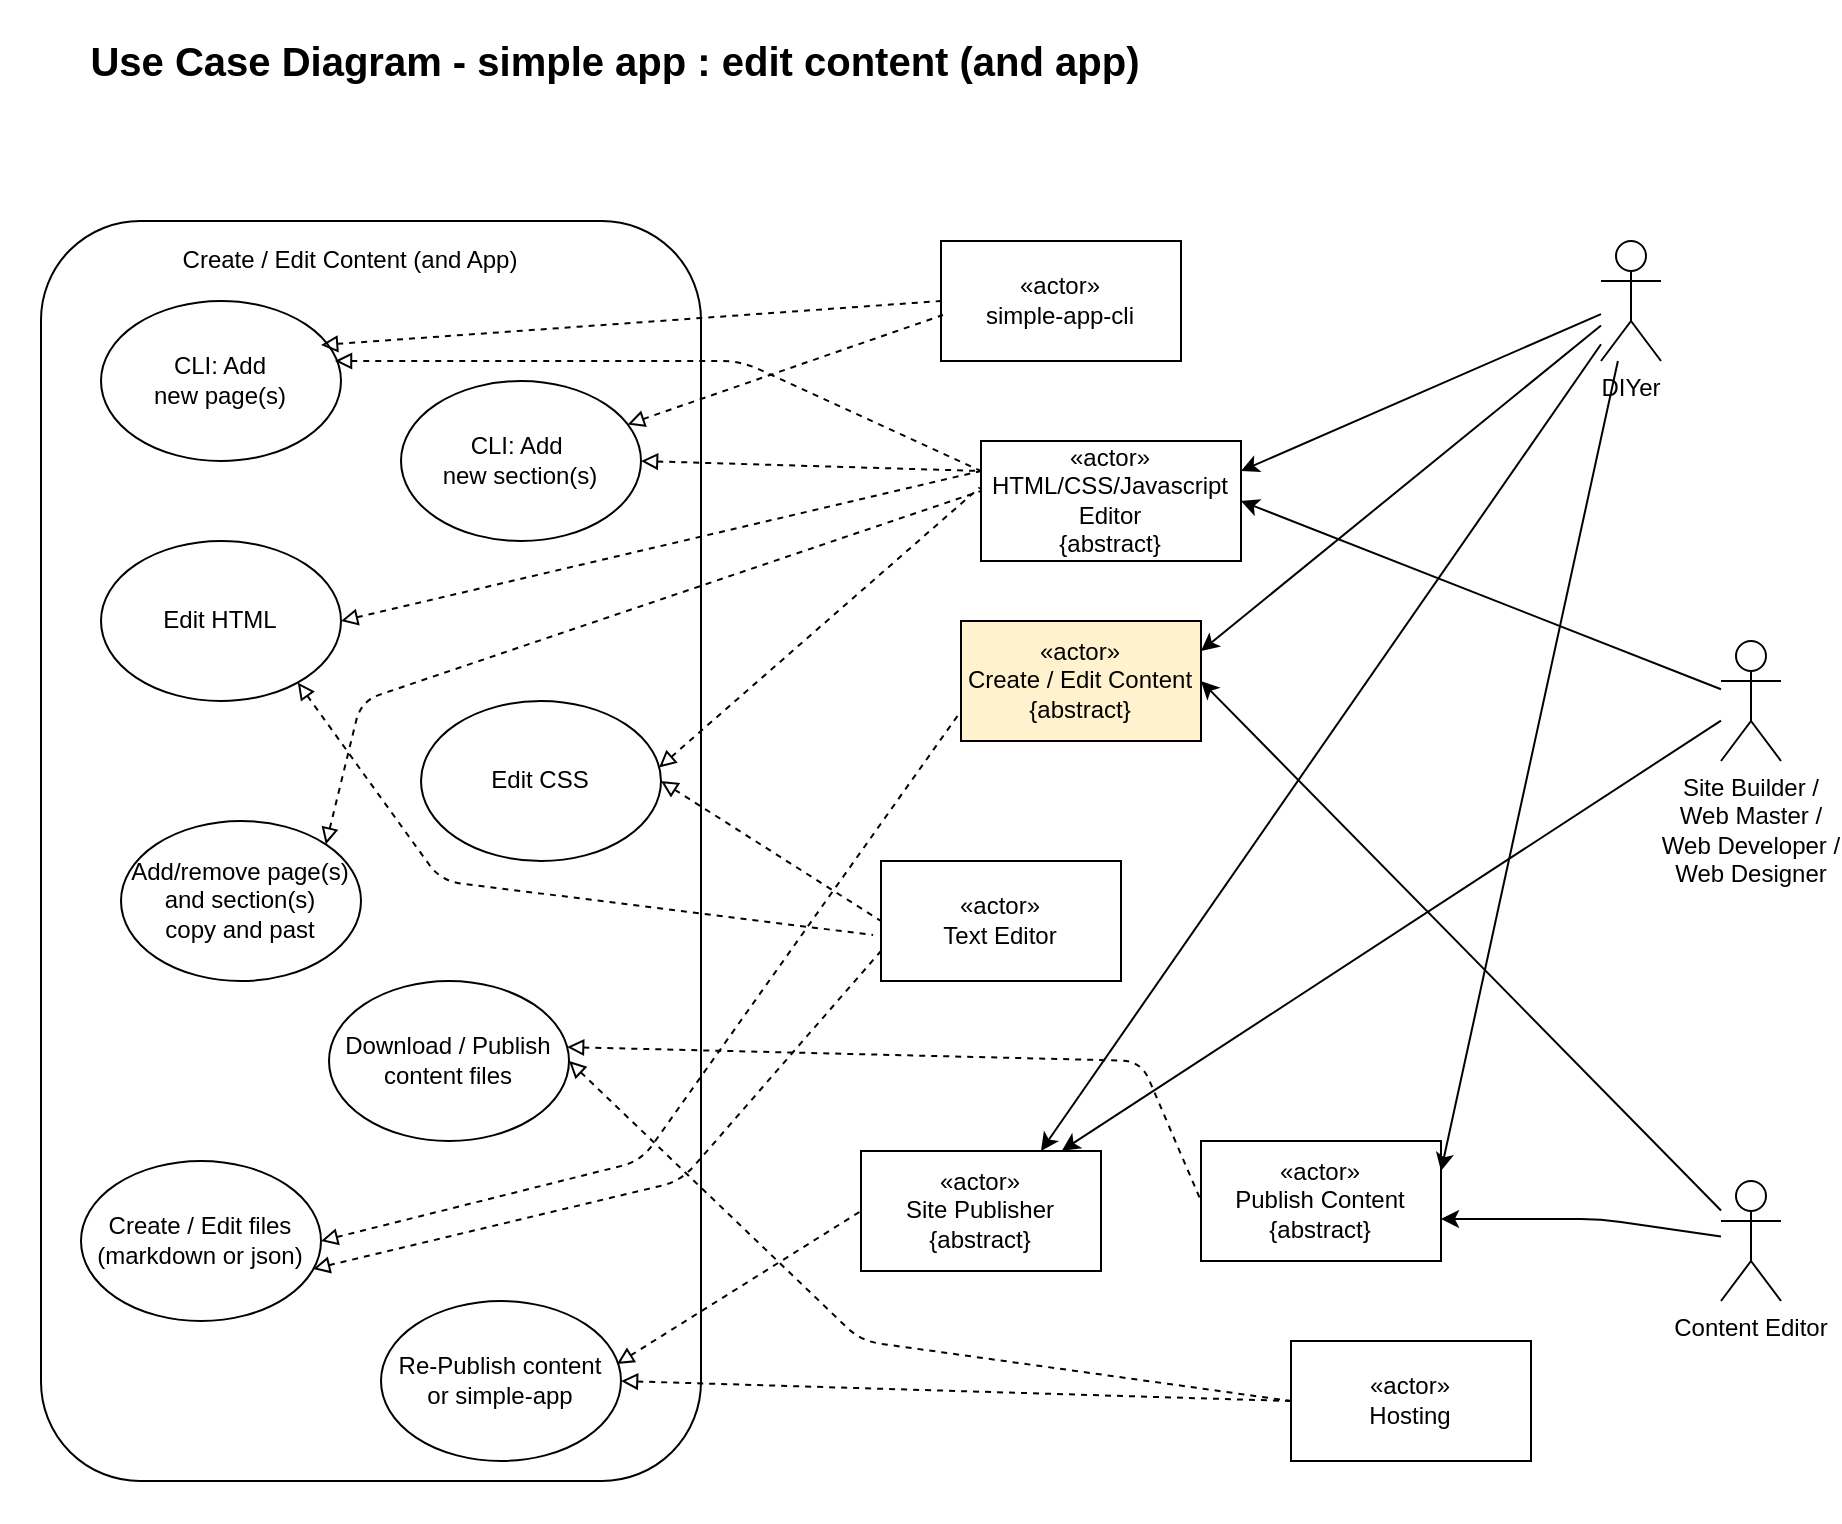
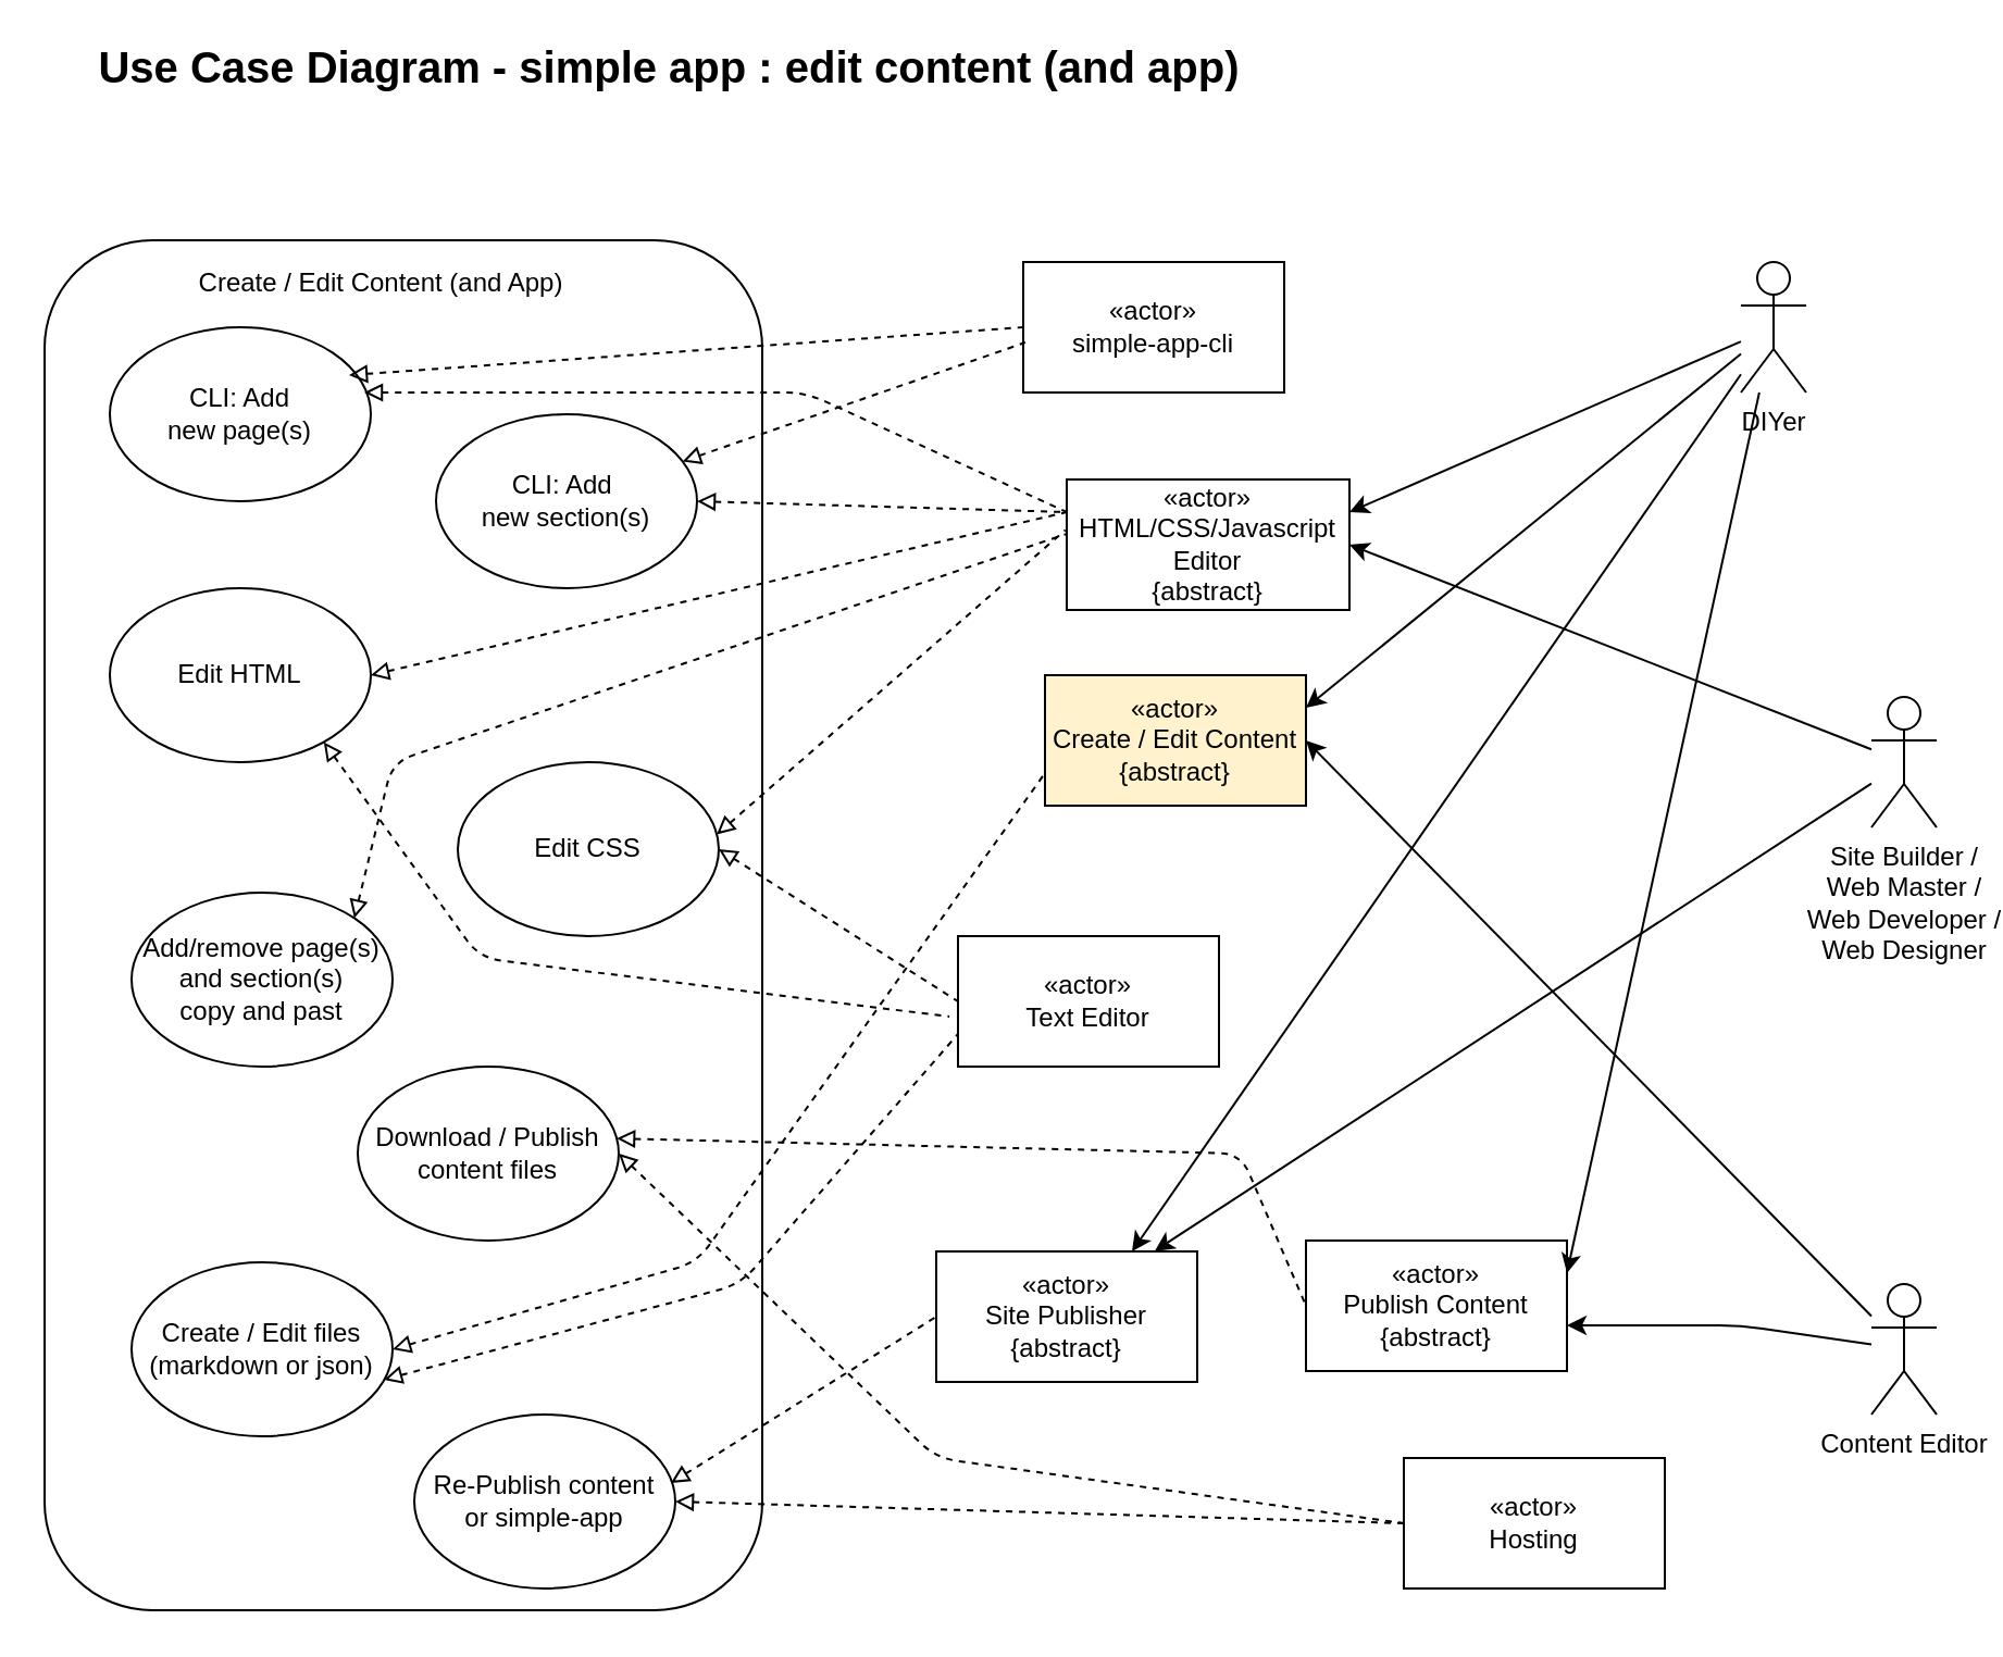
  <mxCell id="0" />
  <mxCell id="1" parent="0" />
  <mxCell id="2" value="DIYer" style="shape=umlActor;verticalLabelPosition=bottom;labelBackgroundColor=#ffffff;verticalAlign=top;html=1;outlineConnect=0;" parent="1" vertex="1"><mxGeometry x="800" y="120" width="30" height="60" as="geometry" /></mxCell>
  <mxCell id="3" value="«actor»&lt;br&gt;Create / Edit Content&lt;br&gt;{abstract}" style="rounded=0;whiteSpace=wrap;html=1;fillColor=#fff2cc;" parent="1" vertex="1"><mxGeometry x="480" y="310" width="120" height="60" as="geometry" /></mxCell>
  <mxCell id="4" value="«actor»&lt;br&gt;Publish Content&lt;br&gt;{abstract}" style="rounded=0;whiteSpace=wrap;html=1;" parent="1" vertex="1"><mxGeometry x="600" y="570" width="120" height="60" as="geometry" /></mxCell>
  <mxCell id="5" value="«actor»&lt;br&gt;Hosting" style="rounded=0;whiteSpace=wrap;html=1;" parent="1" vertex="1"><mxGeometry x="645" y="670" width="120" height="60" as="geometry" /></mxCell>
  <mxCell id="6" value="" style="rounded=1;whiteSpace=wrap;html=1;" parent="1" vertex="1"><mxGeometry x="20" y="110" width="330" height="630" as="geometry" /></mxCell>
  <mxCell id="7" value="Create / Edit Content (and App)" style="text;html=1;strokeColor=none;fillColor=none;align=center;verticalAlign=middle;whiteSpace=wrap;rounded=0;" parent="1" vertex="1"><mxGeometry x="85" y="120" width="180" height="20" as="geometry" /></mxCell>
  <mxCell id="8" value="«actor»&lt;br&gt;HTML/CSS/Javascript&lt;br&gt;Editor&lt;br&gt;{abstract}" style="rounded=0;whiteSpace=wrap;html=1;" parent="1" vertex="1"><mxGeometry x="490" y="220" width="130" height="60" as="geometry" /></mxCell>
  <mxCell id="9" value="«actor»&lt;br&gt;Site Publisher&lt;br&gt;{abstract}" style="rounded=0;whiteSpace=wrap;html=1;" parent="1" vertex="1"><mxGeometry x="430" y="575" width="120" height="60" as="geometry" /></mxCell>
  <mxCell id="10" value="Re-Publish content &lt;br&gt;or simple-app" style="ellipse;whiteSpace=wrap;html=1;" parent="1" vertex="1"><mxGeometry x="190" y="650" width="120" height="80" as="geometry" /></mxCell>
  <mxCell id="11" value="" style="endArrow=classic;html=1;entryX=1;entryY=0.25;entryDx=0;entryDy=0;" parent="1" source="2" target="8" edge="1"><mxGeometry width="50" height="50" relative="1" as="geometry"><mxPoint x="590" y="690" as="sourcePoint" /><mxPoint x="640" y="640" as="targetPoint" /></mxGeometry></mxCell>
  <mxCell id="12" value="" style="endArrow=classic;html=1;entryX=1;entryY=0.25;entryDx=0;entryDy=0;" parent="1" source="2" target="4" edge="1"><mxGeometry width="50" height="50" relative="1" as="geometry"><mxPoint x="735" y="179.318" as="sourcePoint" /><mxPoint x="640" y="365" as="targetPoint" /></mxGeometry></mxCell>
  <mxCell id="13" value="" style="endArrow=classic;html=1;entryX=1;entryY=0.25;entryDx=0;entryDy=0;" parent="1" source="2" target="3" edge="1"><mxGeometry width="50" height="50" relative="1" as="geometry"><mxPoint x="745" y="189.318" as="sourcePoint" /><mxPoint x="650" y="375" as="targetPoint" /></mxGeometry></mxCell>
  <mxCell id="14" value="" style="endArrow=classic;html=1;entryX=0.75;entryY=0;entryDx=0;entryDy=0;" parent="1" source="2" target="9" edge="1"><mxGeometry width="50" height="50" relative="1" as="geometry"><mxPoint x="765" y="171.964" as="sourcePoint" /><mxPoint x="890" y="355" as="targetPoint" /></mxGeometry></mxCell>
  <mxCell id="15" value="Site Builder /&lt;br&gt;Web Master /&lt;br&gt;Web Developer /&lt;br&gt;Web Designer" style="shape=umlActor;verticalLabelPosition=bottom;labelBackgroundColor=#ffffff;verticalAlign=top;html=1;outlineConnect=0;" parent="1" vertex="1"><mxGeometry x="860" y="320" width="30" height="60" as="geometry" /></mxCell>
  <mxCell id="16" value="Content Editor" style="shape=umlActor;verticalLabelPosition=bottom;labelBackgroundColor=#ffffff;verticalAlign=top;html=1;outlineConnect=0;" parent="1" vertex="1"><mxGeometry x="860" y="590" width="30" height="60" as="geometry" /></mxCell>
  <mxCell id="17" value="" style="endArrow=classic;html=1;entryX=1;entryY=0.5;entryDx=0;entryDy=0;" parent="1" source="15" target="8" edge="1"><mxGeometry width="50" height="50" relative="1" as="geometry"><mxPoint x="740" y="270" as="sourcePoint" /><mxPoint x="640" y="260" as="targetPoint" /></mxGeometry></mxCell>
  <mxCell id="18" value="" style="endArrow=classic;html=1;entryX=0.837;entryY=-0.003;entryDx=0;entryDy=0;entryPerimeter=0;" parent="1" source="15" target="9" edge="1"><mxGeometry width="50" height="50" relative="1" as="geometry"><mxPoint x="740" y="280" as="sourcePoint" /><mxPoint x="650" y="270" as="targetPoint" /></mxGeometry></mxCell>
  <mxCell id="19" value="" style="endArrow=classic;html=1;entryX=1;entryY=0.65;entryDx=0;entryDy=0;entryPerimeter=0;" parent="1" source="16" target="4" edge="1"><mxGeometry width="50" height="50" relative="1" as="geometry"><mxPoint x="730" y="387.42" as="sourcePoint" /><mxPoint x="639.4" y="371.84" as="targetPoint" /><Array as="points"><mxPoint x="800" y="609" /></Array></mxGeometry></mxCell>
  <mxCell id="20" value="" style="endArrow=classic;html=1;entryX=1;entryY=0.5;entryDx=0;entryDy=0;" parent="1" source="16" target="3" edge="1"><mxGeometry width="50" height="50" relative="1" as="geometry"><mxPoint x="770" y="420" as="sourcePoint" /><mxPoint x="890" y="370" as="targetPoint" /><Array as="points" /></mxGeometry></mxCell>
  <mxCell id="21" value="" style="endArrow=none;dashed=1;html=1;entryX=0;entryY=0.5;entryDx=0;entryDy=0;exitX=1;exitY=0.5;exitDx=0;exitDy=0;endFill=0;startArrow=block;startFill=0;" parent="1" source="10" target="5" edge="1"><mxGeometry width="50" height="50" relative="1" as="geometry"><mxPoint x="650" y="560" as="sourcePoint" /><mxPoint x="700" y="510" as="targetPoint" /></mxGeometry></mxCell>
  <mxCell id="22" value="" style="endArrow=none;dashed=1;html=1;entryX=0;entryY=0.5;entryDx=0;entryDy=0;endFill=0;startArrow=block;startFill=0;exitX=0.983;exitY=0.394;exitDx=0;exitDy=0;exitPerimeter=0;" parent="1" source="10" target="9" edge="1"><mxGeometry width="50" height="50" relative="1" as="geometry"><mxPoint x="380" y="730" as="sourcePoint" /><mxPoint x="730" y="710" as="targetPoint" /></mxGeometry></mxCell>
  <mxCell id="23" value="Download / Publish content files" style="ellipse;whiteSpace=wrap;html=1;" parent="1" vertex="1"><mxGeometry x="164" y="490" width="120" height="80" as="geometry" /></mxCell>
  <mxCell id="24" value="" style="endArrow=none;dashed=1;html=1;entryX=0;entryY=0.5;entryDx=0;entryDy=0;exitX=1;exitY=0.5;exitDx=0;exitDy=0;endFill=0;startArrow=block;startFill=0;" parent="1" source="23" target="5" edge="1"><mxGeometry width="50" height="50" relative="1" as="geometry"><mxPoint x="380" y="730" as="sourcePoint" /><mxPoint x="730" y="710" as="targetPoint" /><Array as="points"><mxPoint x="430" y="670" /></Array></mxGeometry></mxCell>
  <mxCell id="25" value="" style="endArrow=none;dashed=1;html=1;entryX=0;entryY=0.5;entryDx=0;entryDy=0;exitX=0.992;exitY=0.413;exitDx=0;exitDy=0;endFill=0;startArrow=block;startFill=0;exitPerimeter=0;" parent="1" source="23" target="4" edge="1"><mxGeometry width="50" height="50" relative="1" as="geometry"><mxPoint x="1190" y="730" as="sourcePoint" /><mxPoint x="850" y="710" as="targetPoint" /><Array as="points"><mxPoint x="570" y="530" /></Array></mxGeometry></mxCell>
- <mxCell id="26" value="Create / Edit files&lt;br&gt;(markdown or json)" style="ellipse;whiteSpace=wrap;html=1;" parent="1" vertex="1"><mxGeometry x="40" y="580" width="120" height="80" as="geometry" /></mxCell>
+ <mxCell id="26" value="Create / Edit files&lt;br&gt;(markdown or json)" style="ellipse;whiteSpace=wrap;html=1;" parent="1" vertex="1"><mxGeometry x="60" y="580" width="120" height="80" as="geometry" /></mxCell>
  <mxCell id="27" value="" style="endArrow=none;dashed=1;html=1;entryX=0;entryY=0.75;entryDx=0;entryDy=0;exitX=1;exitY=0.5;exitDx=0;exitDy=0;endFill=0;startArrow=block;startFill=0;" parent="1" source="26" target="3" edge="1"><mxGeometry width="50" height="50" relative="1" as="geometry"><mxPoint x="1192.52" y="719.44" as="sourcePoint" /><mxPoint x="1020" y="525" as="targetPoint" /><Array as="points"><mxPoint x="320" y="580" /></Array></mxGeometry></mxCell>
  <mxCell id="28" value="«actor»&lt;br&gt;Text Editor" style="rounded=0;whiteSpace=wrap;html=1;" parent="1" vertex="1"><mxGeometry x="440" y="430" width="120" height="60" as="geometry" /></mxCell>
  <mxCell id="29" value="" style="endArrow=none;dashed=1;html=1;entryX=0;entryY=0.75;entryDx=0;entryDy=0;exitX=0.967;exitY=0.675;exitDx=0;exitDy=0;endFill=0;startArrow=block;startFill=0;exitPerimeter=0;" parent="1" source="26" target="28" edge="1"><mxGeometry width="50" height="50" relative="1" as="geometry"><mxPoint x="1177.52" y="339.44" as="sourcePoint" /><mxPoint x="1040" y="365" as="targetPoint" /><Array as="points"><mxPoint x="340" y="590" /></Array></mxGeometry></mxCell>
  <mxCell id="30" value="Edit HTML" style="ellipse;whiteSpace=wrap;html=1;" parent="1" vertex="1"><mxGeometry x="50" y="270" width="120" height="80" as="geometry" /></mxCell>
  <mxCell id="31" value="Edit CSS" style="ellipse;whiteSpace=wrap;html=1;" parent="1" vertex="1"><mxGeometry x="210" y="350" width="120" height="80" as="geometry" /></mxCell>
  <mxCell id="32" value="" style="endArrow=none;dashed=1;html=1;entryX=0;entryY=0.5;entryDx=0;entryDy=0;endFill=0;startArrow=block;startFill=0;exitX=1;exitY=0.5;exitDx=0;exitDy=0;" parent="1" source="31" target="28" edge="1"><mxGeometry width="50" height="50" relative="1" as="geometry"><mxPoint x="377.96" y="721.52" as="sourcePoint" /><mxPoint x="550" y="600" as="targetPoint" /><Array as="points" /></mxGeometry></mxCell>
  <mxCell id="33" value="" style="endArrow=none;dashed=1;html=1;entryX=-0.033;entryY=0.617;entryDx=0;entryDy=0;endFill=0;startArrow=block;startFill=0;exitX=0.82;exitY=0.885;exitDx=0;exitDy=0;entryPerimeter=0;exitPerimeter=0;" parent="1" source="30" target="28" edge="1"><mxGeometry width="50" height="50" relative="1" as="geometry"><mxPoint x="330" y="360" as="sourcePoint" /><mxPoint x="720" y="450" as="targetPoint" /><Array as="points"><mxPoint x="220" y="440" /></Array></mxGeometry></mxCell>
  <mxCell id="34" value="" style="endArrow=none;dashed=1;html=1;entryX=0;entryY=0.25;entryDx=0;entryDy=0;endFill=0;startArrow=block;startFill=0;exitX=1;exitY=0.5;exitDx=0;exitDy=0;" parent="1" source="30" target="8" edge="1"><mxGeometry width="50" height="50" relative="1" as="geometry"><mxPoint x="408.4" y="320.8" as="sourcePoint" /><mxPoint x="720.12" y="444.3" as="targetPoint" /><Array as="points" /></mxGeometry></mxCell>
  <mxCell id="35" value="" style="endArrow=none;dashed=1;html=1;entryX=-0.005;entryY=0.387;entryDx=0;entryDy=0;endFill=0;startArrow=block;startFill=0;exitX=0.992;exitY=0.416;exitDx=0;exitDy=0;exitPerimeter=0;entryPerimeter=0;" parent="1" source="31" target="8" edge="1"><mxGeometry width="50" height="50" relative="1" as="geometry"><mxPoint x="418.36" y="310" as="sourcePoint" /><mxPoint x="520" y="365" as="targetPoint" /><Array as="points" /></mxGeometry></mxCell>
  <mxCell id="36" value="&lt;b&gt;&lt;font style=&quot;font-size: 20px&quot;&gt;Use Case Diagram - simple app : edit content (and app)&lt;br&gt;&lt;/font&gt;&lt;/b&gt;" style="text;html=1;strokeColor=none;fillColor=none;align=center;verticalAlign=middle;whiteSpace=wrap;rounded=0;" parent="1" vertex="1"><mxGeometry x="25" y="20" width="565" height="20" as="geometry" /></mxCell>
  <mxCell id="37" value="CLI: Add&amp;nbsp;&lt;br&gt;new section(s)" style="ellipse;whiteSpace=wrap;html=1;" vertex="1" parent="1"><mxGeometry x="200" y="190" width="120" height="80" as="geometry" /></mxCell>
  <mxCell id="38" value="CLI: Add &lt;br&gt;new page(s)" style="ellipse;whiteSpace=wrap;html=1;" vertex="1" parent="1"><mxGeometry x="50" y="150" width="120" height="80" as="geometry" /></mxCell>
  <mxCell id="39" value="«actor»&lt;br&gt;simple-app-cli" style="rounded=0;whiteSpace=wrap;html=1;" vertex="1" parent="1"><mxGeometry x="470" y="120" width="120" height="60" as="geometry" /></mxCell>
  <mxCell id="40" value="" style="endArrow=none;dashed=1;html=1;entryX=0.008;entryY=0.617;entryDx=0;entryDy=0;endFill=0;startArrow=block;startFill=0;entryPerimeter=0;" edge="1" parent="1" source="37" target="39"><mxGeometry width="50" height="50" relative="1" as="geometry"><mxPoint x="170.04" y="345.28" as="sourcePoint" /><mxPoint x="500" y="245" as="targetPoint" /><Array as="points" /></mxGeometry></mxCell>
  <mxCell id="41" value="" style="endArrow=none;dashed=1;html=1;entryX=0;entryY=0.5;entryDx=0;entryDy=0;endFill=0;startArrow=block;startFill=0;" edge="1" parent="1" target="39"><mxGeometry width="50" height="50" relative="1" as="geometry"><mxPoint x="160" y="172" as="sourcePoint" /><mxPoint x="510" y="255" as="targetPoint" /><Array as="points" /></mxGeometry></mxCell>
  <mxCell id="42" value="" style="endArrow=none;dashed=1;html=1;entryX=0;entryY=0.25;entryDx=0;entryDy=0;endFill=0;startArrow=block;startFill=0;exitX=1;exitY=0.5;exitDx=0;exitDy=0;" edge="1" parent="1" source="37" target="8"><mxGeometry width="50" height="50" relative="1" as="geometry"><mxPoint x="190.04" y="365.28" as="sourcePoint" /><mxPoint x="520" y="265" as="targetPoint" /><Array as="points" /></mxGeometry></mxCell>
  <mxCell id="43" value="" style="endArrow=none;dashed=1;html=1;entryX=0;entryY=0.25;entryDx=0;entryDy=0;endFill=0;startArrow=block;startFill=0;exitX=0.975;exitY=0.375;exitDx=0;exitDy=0;exitPerimeter=0;" edge="1" parent="1" source="38" target="8"><mxGeometry width="50" height="50" relative="1" as="geometry"><mxPoint x="200.04" y="375.28" as="sourcePoint" /><mxPoint x="530" y="275" as="targetPoint" /><Array as="points"><mxPoint x="370" y="180" /></Array></mxGeometry></mxCell>
  <mxCell id="44" value="Add/remove page(s) and section(s) &lt;br&gt;copy and past" style="ellipse;whiteSpace=wrap;html=1;" vertex="1" parent="1"><mxGeometry x="60" y="410" width="120" height="80" as="geometry" /></mxCell>
  <mxCell id="45" value="" style="endArrow=none;dashed=1;html=1;endFill=0;startArrow=block;startFill=0;exitX=1;exitY=0;exitDx=0;exitDy=0;" edge="1" parent="1" source="44"><mxGeometry width="50" height="50" relative="1" as="geometry"><mxPoint x="170.04" y="345.28" as="sourcePoint" /><mxPoint x="490" y="245" as="targetPoint" /><Array as="points"><mxPoint x="180" y="350" /></Array></mxGeometry></mxCell>
